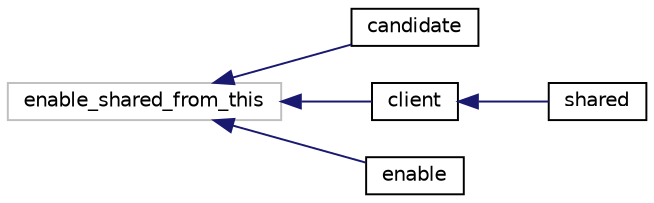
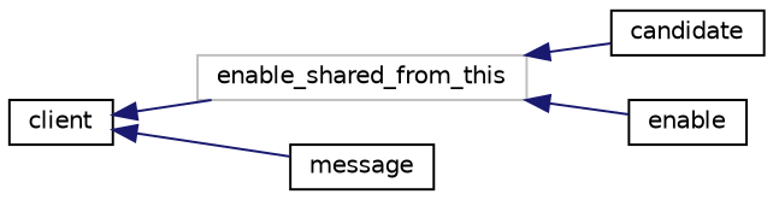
  digraph {
    fontname="DejaVu Sans"
    rankdir=LR
    node [color=black fillcolor=white fontname="DejaVu Sans" fontsize=10 shape=record style=filled]
    edge [color=midnightblue dir=back fontname="DejaVu Sans" fontsize=10 labelfontname=Helvetica labelfontsize=10 style=solid]
    n1 [color=grey75 height=0.2 label=enable_shared_from_this width=0.4]
    n2 [height=0.2 label=candidate width=0.4]
    n3 [height=0.2 label=client width=0.4]
    n4 [height=0.2 label=enable width=0.4]
-   n5 [height=0.2 label=shared width=0.4]
+   n5 [height=0.2 label=message width=0.4]
    n1 -> n2
-   n1 -> n3
+   n3 -> n1
    n1 -> n4
    n3 -> n5
  }
